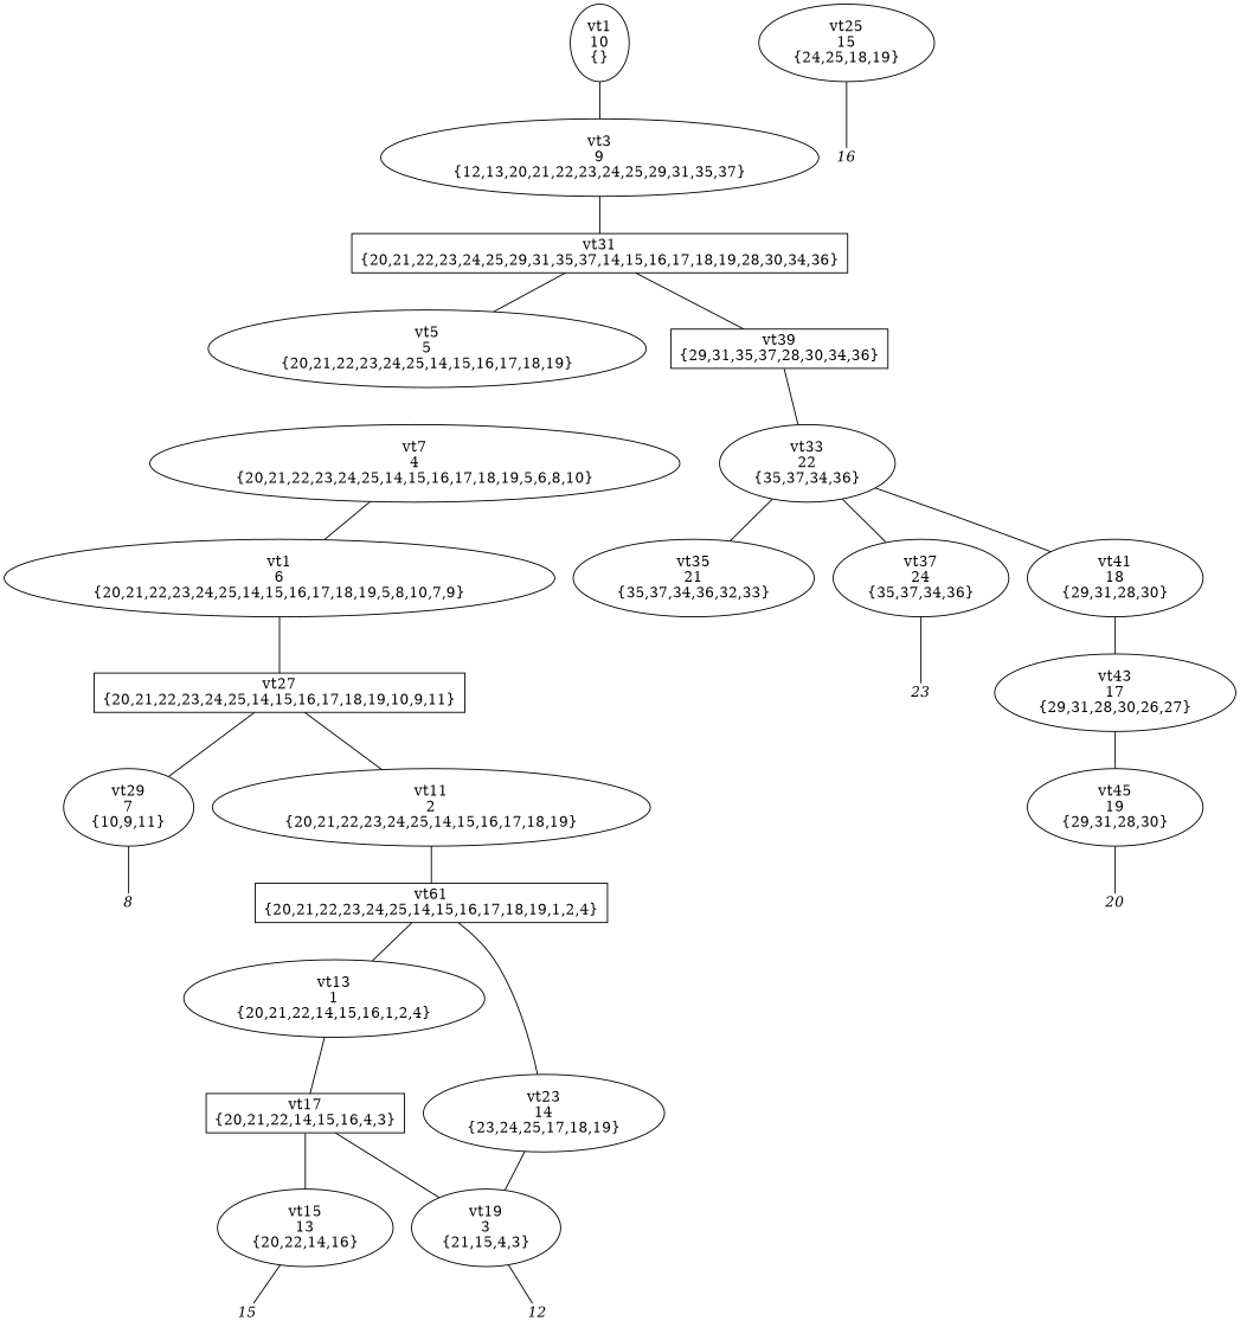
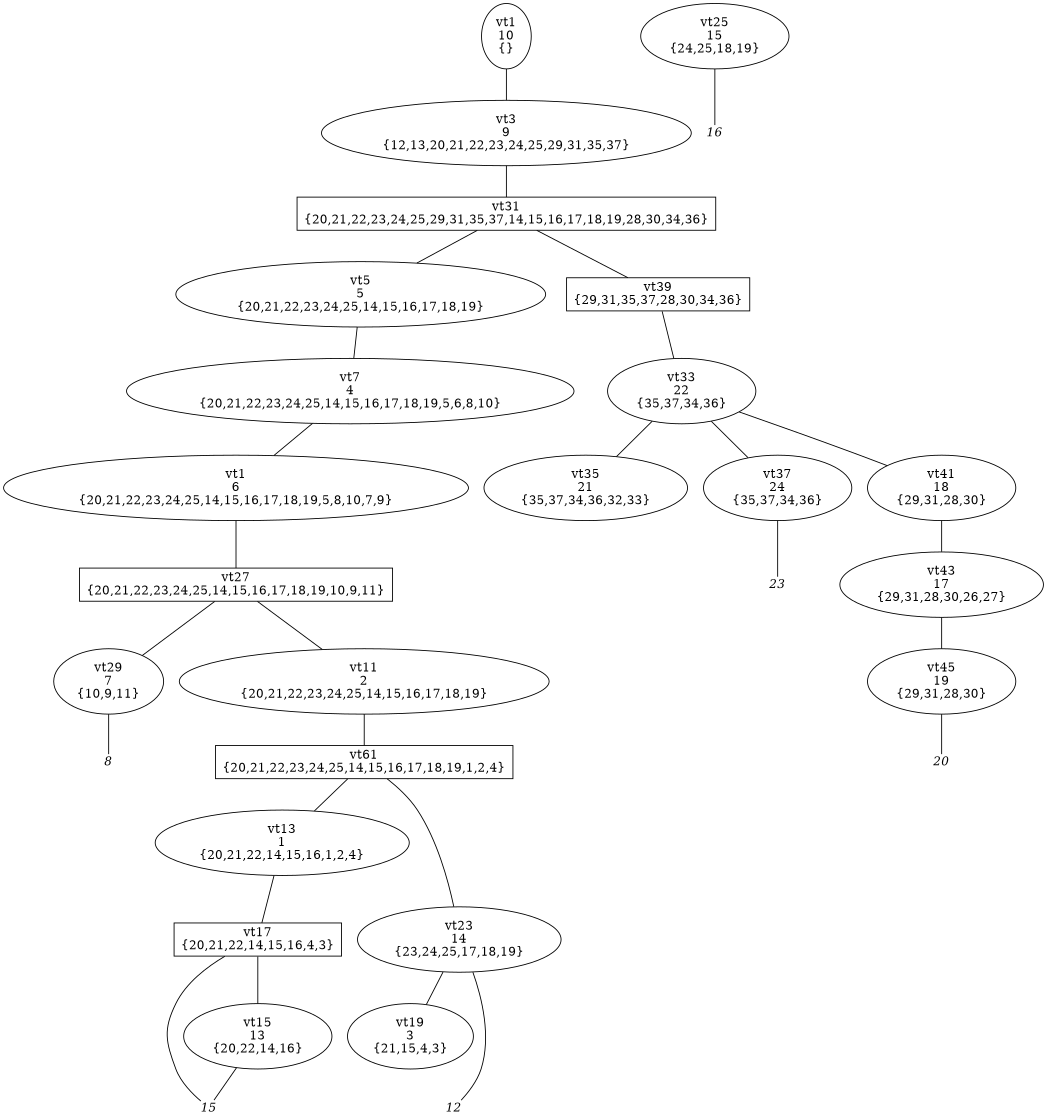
  digraph {
    node [shape=ellipse]
    edge [arrowhead=none]
    n1 [label="vt1\n10\n{}"]
    n2 [label="vt3\n9\n{12,13,20,21,22,23,24,25,29,31,35,37}"]
    n3 [label="vt31\n{20,21,22,23,24,25,29,31,35,37,14,15,16,17,18,19,28,30,34,36}" shape=box]
    n4 [label="vt5\n5\n{20,21,22,23,24,25,14,15,16,17,18,19}"]
    n5 [label="vt39\n{29,31,35,37,28,30,34,36}" shape=box]
    n6 [label="vt7\n4\n{20,21,22,23,24,25,14,15,16,17,18,19,5,6,8,10}"]
    n7 [label="vt33\n22\n{35,37,34,36}"]
    n8 [label="vt1\n6\n{20,21,22,23,24,25,14,15,16,17,18,19,5,8,10,7,9}"]
    n9 [label="vt27\n{20,21,22,23,24,25,14,15,16,17,18,19,10,9,11}" shape=box]
    n10 [label="vt11\n2\n{20,21,22,23,24,25,14,15,16,17,18,19}"]
    n11 [label="vt29\n7\n{10,9,11}"]
    n12 [label="vt61\n{20,21,22,23,24,25,14,15,16,17,18,19,1,2,4}" shape=box]
    n13 [fixedsize=true fontname="Times-Italic" fontsize=14 height=.25 label=8 shape=plaintext width=.25]
    n14 [label="vt13\n1\n{20,21,22,14,15,16,1,2,4}"]
    n15 [label="vt23\n14\n{23,24,25,17,18,19}"]
    n16 [label="vt17\n{20,21,22,14,15,16,4,3}" shape=box]
    n17 [label="vt19\n3\n{21,15,4,3}"]
    n18 [label="vt15\n13\n{20,22,14,16}"]
    n19 [fixedsize=true fontname="Times-Italic" fontsize=14 height=.25 label=15 shape=plaintext width=.25]
    n20 [fixedsize=true fontname="Times-Italic" fontsize=14 height=.25 label=12 shape=plaintext width=.25]
    n21 [label="vt25\n15\n{24,25,18,19}"]
    n22 [fixedsize=true fontname="Times-Italic" fontsize=14 height=.25 label=16 shape=plaintext width=.25]
    n23 [label="vt41\n18\n{29,31,28,30}"]
    n24 [label="vt35\n21\n{35,37,34,36,32,33}"]
    n25 [label="vt37\n24\n{35,37,34,36}"]
    n26 [label="vt43\n17\n{29,31,28,30,26,27}"]
    n27 [fixedsize=true fontname="Times-Italic" fontsize=14 height=.25 label=23 shape=plaintext width=.25]
    n28 [label="vt45\n19\n{29,31,28,30}"]
    n29 [fixedsize=true fontname="Times-Italic" fontsize=14 height=.25 label=20 shape=plaintext width=.25]
    n1 -> n2
    n2 -> n3
    n3 -> n4
    n3 -> n5
+   n4 -> n6
    n5 -> n7
    n6 -> n8
    n7 -> n23
    n7 -> n24
    n7 -> n25
    n8 -> n9
    n9 -> n10
    n9 -> n11
    n10 -> n12
    n11 -> n13
    n12 -> n14
    n12 -> n15
    n14 -> n16
    n15 -> n17
-   n16 -> n17
+   n16 -> n19
    n16 -> n18
-   n17 -> n20
+   n15 -> n20
    n18 -> n19
    n21 -> n22
    n23 -> n26
    n25 -> n27
    n26 -> n28
    n28 -> n29
  }
